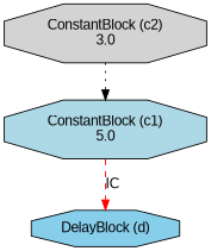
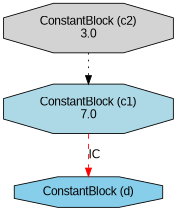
  digraph {
    fontname="Liberation Sans"
    node [fontname="Liberation Sans" shape=octagon style=filled]
    edge [fontname="Liberation Sans"]
-   n1 [fillcolor=lightblue label="ConstantBlock (c1)\n5.0"]
-   n2 [fillcolor=skyblue label="DelayBlock (d)"]
+   n1 [fillcolor=lightblue label="ConstantBlock (c1)\n7.0"]
+   n2 [fillcolor=skyblue label="ConstantBlock (d)"]
    n3 [fillcolor=lightgrey label="ConstantBlock (c2)\n3.0"]
    n1 -> n2 [color=red label=IC style=dashed]
    n3 -> n1 [color=black style=dotted]
  }
